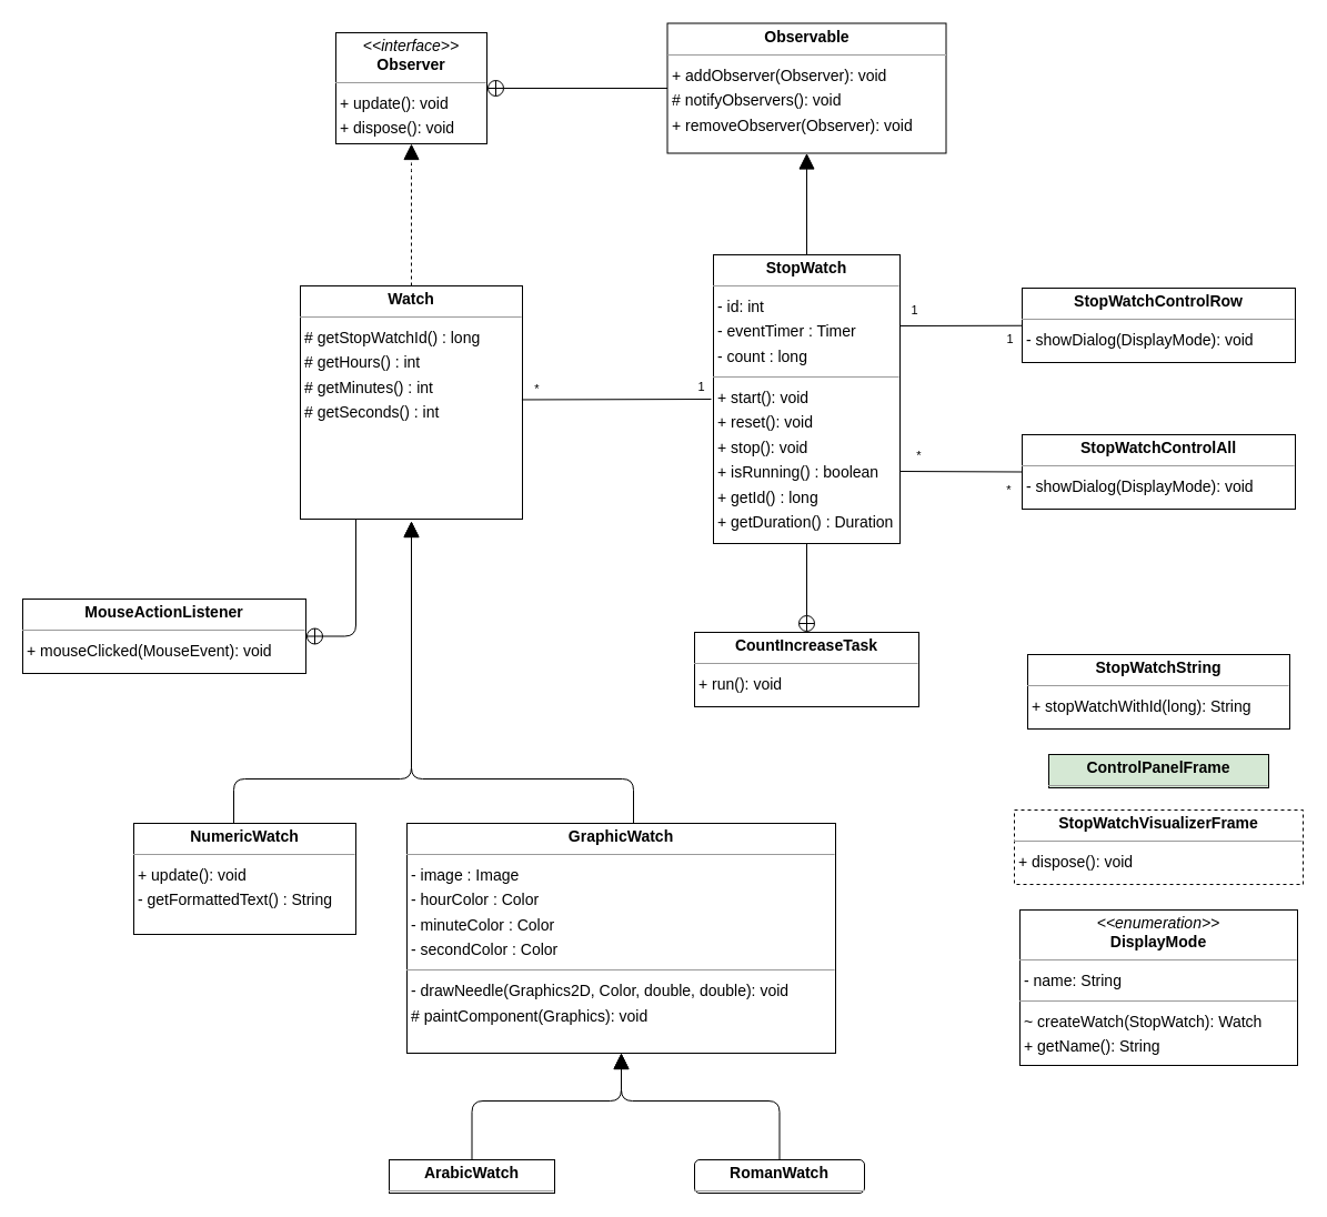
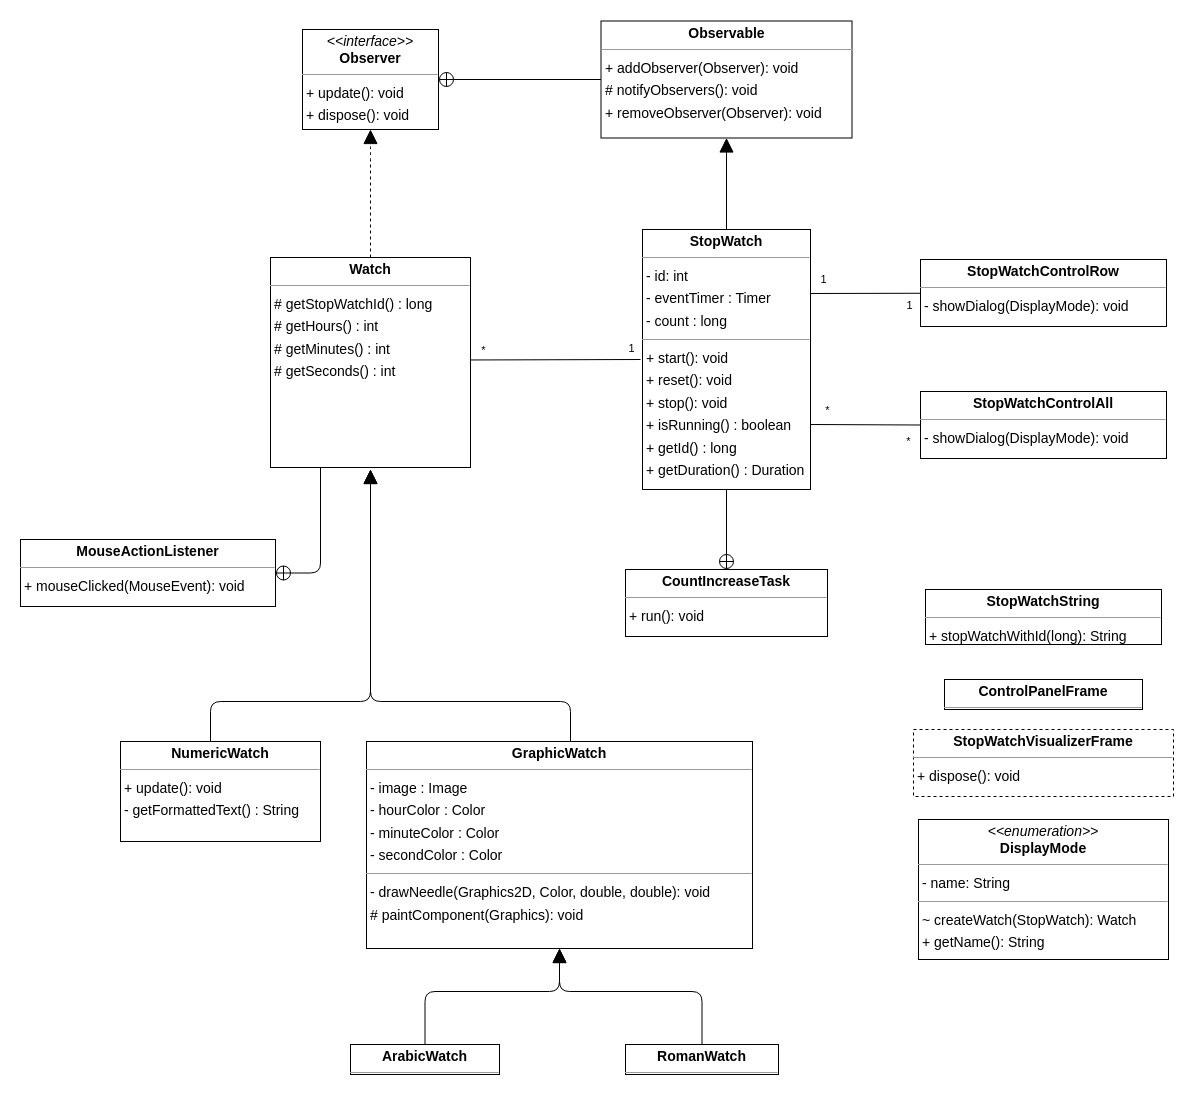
  <mxCell id="0" />
  <mxCell id="1" parent="0" />
  <mxCell id="2" value="&lt;p style=&quot;margin:0px;margin-top:4px;text-align:center;&quot;&gt;&lt;b&gt;ArabicWatch&lt;/b&gt;&lt;/p&gt;&lt;hr size=&quot;1&quot;/&gt;" style="verticalAlign=top;align=left;overflow=fill;fontSize=14;fontFamily=Helvetica;html=1;rounded=0;shadow=0;comic=0;labelBackgroundColor=none;strokeWidth=1;" parent="1" vertex="1"><mxGeometry x="350" y="1044" width="149" height="30" as="geometry" /></mxCell>
- <mxCell id="3" value="&lt;p style=&quot;margin:0px;margin-top:4px;text-align:center;&quot;&gt;&lt;b&gt;ControlPanelFrame&lt;/b&gt;&lt;/p&gt;&lt;hr size=&quot;1&quot;/&gt;" style="verticalAlign=top;align=left;overflow=fill;fontSize=14;fontFamily=Helvetica;html=1;rounded=0;shadow=0;comic=0;labelBackgroundColor=none;strokeWidth=1;fillColor=#d5e8d4;" parent="1" vertex="1"><mxGeometry x="944" y="679" width="198" height="30" as="geometry" /></mxCell>
+ <mxCell id="3" value="&lt;p style=&quot;margin:0px;margin-top:4px;text-align:center;&quot;&gt;&lt;b&gt;ControlPanelFrame&lt;/b&gt;&lt;/p&gt;&lt;hr size=&quot;1&quot;/&gt;" style="verticalAlign=top;align=left;overflow=fill;fontSize=14;fontFamily=Helvetica;html=1;rounded=0;shadow=0;comic=0;labelBackgroundColor=none;strokeWidth=1;" parent="1" vertex="1"><mxGeometry x="944" y="679" width="198" height="30" as="geometry" /></mxCell>
  <mxCell id="4" value="&lt;p style=&quot;margin:0px;margin-top:4px;text-align:center;&quot;&gt;&lt;b&gt;CountIncreaseTask&lt;/b&gt;&lt;/p&gt;&lt;hr size=&quot;1&quot;/&gt;&lt;p style=&quot;margin:0 0 0 4px;line-height:1.6;&quot;&gt;+ run(): void&lt;/p&gt;" style="verticalAlign=top;align=left;overflow=fill;fontSize=14;fontFamily=Helvetica;html=1;rounded=0;shadow=0;comic=0;labelBackgroundColor=none;strokeWidth=1;" parent="1" vertex="1"><mxGeometry x="625" y="569" width="202" height="67" as="geometry" /></mxCell>
  <mxCell id="5" value="&lt;p style=&quot;margin:0px;margin-top:4px;text-align:center;&quot;&gt;&lt;i&gt;&amp;lt;&amp;lt;enumeration&amp;gt;&amp;gt;&lt;/i&gt;&lt;br&gt;&lt;b&gt;DisplayMode&lt;/b&gt;&lt;/p&gt;&lt;hr size=&quot;1&quot;&gt;&lt;p style=&quot;margin:0 0 0 4px;line-height:1.6;&quot;&gt;- name: String&lt;/p&gt;&lt;hr size=&quot;1&quot;&gt;&lt;p style=&quot;margin:0 0 0 4px;line-height:1.6;&quot;&gt;~ createWatch(StopWatch): Watch&lt;br&gt;&lt;/p&gt;&lt;p style=&quot;margin:0 0 0 4px;line-height:1.6;&quot;&gt;+ getName(): String&lt;/p&gt;" style="verticalAlign=top;align=left;overflow=fill;fontSize=14;fontFamily=Helvetica;html=1;rounded=0;shadow=0;comic=0;labelBackgroundColor=none;strokeWidth=1;" parent="1" vertex="1"><mxGeometry x="918" y="819" width="250" height="140" as="geometry" /></mxCell>
  <mxCell id="6" value="&lt;p style=&quot;margin:0px;margin-top:4px;text-align:center;&quot;&gt;&lt;b&gt;GraphicWatch&lt;/b&gt;&lt;/p&gt;&lt;hr size=&quot;1&quot;&gt;&lt;p style=&quot;margin:0 0 0 4px;line-height:1.6;&quot;&gt;- image : Image&lt;/p&gt;&lt;p style=&quot;margin:0 0 0 4px;line-height:1.6;&quot;&gt;- hourColor : Color&lt;/p&gt;&lt;p style=&quot;margin:0 0 0 4px;line-height:1.6;&quot;&gt;- minuteColor : Color&lt;/p&gt;&lt;p style=&quot;margin:0 0 0 4px;line-height:1.6;&quot;&gt;- secondColor : Color&lt;/p&gt;&lt;hr size=&quot;1&quot;&gt;&lt;p style=&quot;margin: 0px 0px 0px 4px; line-height: 1.6;&quot;&gt;- drawNeedle(Graphics2D, Color, double, double): void&lt;br&gt;# paintComponent(Graphics): void&lt;/p&gt;" style="verticalAlign=top;align=left;overflow=fill;fontSize=14;fontFamily=Helvetica;html=1;rounded=0;shadow=0;comic=0;labelBackgroundColor=none;strokeWidth=1;" parent="1" vertex="1"><mxGeometry x="366" y="741" width="386" height="207" as="geometry" /></mxCell>
  <mxCell id="7" value="&lt;p style=&quot;margin:0px;margin-top:4px;text-align:center;&quot;&gt;&lt;b&gt;MouseActionListener&lt;/b&gt;&lt;/p&gt;&lt;hr size=&quot;1&quot;/&gt;&lt;p style=&quot;margin:0 0 0 4px;line-height:1.6;&quot;&gt;+ mouseClicked(MouseEvent): void&lt;/p&gt;" style="verticalAlign=top;align=left;overflow=fill;fontSize=14;fontFamily=Helvetica;html=1;rounded=0;shadow=0;comic=0;labelBackgroundColor=none;strokeWidth=1;" parent="1" vertex="1"><mxGeometry x="20" y="539" width="255" height="67" as="geometry" /></mxCell>
  <mxCell id="8" value="&lt;p style=&quot;margin:0px;margin-top:4px;text-align:center;&quot;&gt;&lt;b&gt;NumericWatch&lt;/b&gt;&lt;/p&gt;&lt;hr size=&quot;1&quot;&gt;&lt;p style=&quot;margin:0 0 0 4px;line-height:1.6;&quot;&gt;+ update(): void&lt;/p&gt;&lt;p style=&quot;margin:0 0 0 4px;line-height:1.6;&quot;&gt;- getFormattedText() : String&lt;/p&gt;" style="verticalAlign=top;align=left;overflow=fill;fontSize=14;fontFamily=Helvetica;html=1;rounded=0;shadow=0;comic=0;labelBackgroundColor=none;strokeWidth=1;" parent="1" vertex="1"><mxGeometry x="120" y="741" width="200" height="100" as="geometry" /></mxCell>
  <mxCell id="9" value="&lt;p style=&quot;margin:0px;margin-top:4px;text-align:center;&quot;&gt;&lt;b&gt;Observable&lt;/b&gt;&lt;/p&gt;&lt;hr size=&quot;1&quot;/&gt;&lt;p style=&quot;margin:0 0 0 4px;line-height:1.6;&quot;&gt;+ addObserver(Observer): void&lt;br/&gt;# notifyObservers(): void&lt;br/&gt;+ removeObserver(Observer): void&lt;/p&gt;" style="verticalAlign=top;align=left;overflow=fill;fontSize=14;fontFamily=Helvetica;html=1;rounded=0;shadow=0;comic=0;labelBackgroundColor=none;strokeWidth=1;" parent="1" vertex="1"><mxGeometry x="600.5" y="20.5" width="251" height="117" as="geometry" /></mxCell>
  <mxCell id="10" value="&lt;p style=&quot;margin:0px;margin-top:4px;text-align:center;&quot;&gt;&lt;i&gt;&amp;lt;&amp;lt;interface&amp;gt;&amp;gt;&lt;/i&gt;&lt;br&gt;&lt;b&gt;Observer&lt;/b&gt;&lt;/p&gt;&lt;hr size=&quot;1&quot;&gt;&lt;p style=&quot;margin:0 0 0 4px;line-height:1.6;&quot;&gt;+ update(): void&lt;/p&gt;&lt;p style=&quot;margin:0 0 0 4px;line-height:1.6;&quot;&gt;+ dispose(): void&lt;br&gt;&lt;/p&gt;" style="verticalAlign=top;align=left;overflow=fill;fontSize=14;fontFamily=Helvetica;html=1;rounded=0;shadow=0;comic=0;labelBackgroundColor=none;strokeWidth=1;" parent="1" vertex="1"><mxGeometry x="302" y="29" width="136" height="100" as="geometry" /></mxCell>
- <mxCell id="11" value="&lt;p style=&quot;margin:0px;margin-top:4px;text-align:center;&quot;&gt;&lt;b&gt;RomanWatch&lt;/b&gt;&lt;/p&gt;&lt;hr size=&quot;1&quot;/&gt;" style="verticalAlign=top;align=left;overflow=fill;fontSize=14;fontFamily=Helvetica;html=1;shadow=0;comic=0;labelBackgroundColor=none;strokeWidth=1;rounded=1;" parent="1" vertex="1"><mxGeometry x="625" y="1044" width="153" height="30" as="geometry" /></mxCell>
+ <mxCell id="11" value="&lt;p style=&quot;margin:0px;margin-top:4px;text-align:center;&quot;&gt;&lt;b&gt;RomanWatch&lt;/b&gt;&lt;/p&gt;&lt;hr size=&quot;1&quot;/&gt;" style="verticalAlign=top;align=left;overflow=fill;fontSize=14;fontFamily=Helvetica;html=1;rounded=0;shadow=0;comic=0;labelBackgroundColor=none;strokeWidth=1;" parent="1" vertex="1"><mxGeometry x="625" y="1044" width="153" height="30" as="geometry" /></mxCell>
  <mxCell id="12" value="&lt;p style=&quot;margin:0px;margin-top:4px;text-align:center;&quot;&gt;&lt;b&gt;StopWatch&lt;/b&gt;&lt;/p&gt;&lt;hr size=&quot;1&quot;&gt;&lt;p style=&quot;margin:0 0 0 4px;line-height:1.6;&quot;&gt;- id: int&lt;/p&gt;&lt;p style=&quot;margin:0 0 0 4px;line-height:1.6;&quot;&gt;- eventTimer : Timer&lt;/p&gt;&lt;p style=&quot;margin:0 0 0 4px;line-height:1.6;&quot;&gt;- count : long&lt;/p&gt;&lt;hr size=&quot;1&quot;&gt;&lt;p style=&quot;margin:0 0 0 4px;line-height:1.6;&quot;&gt;+ start(): void&lt;br&gt;+ reset(): void&lt;br&gt;+ stop(): void&lt;/p&gt;&lt;p style=&quot;margin:0 0 0 4px;line-height:1.6;&quot;&gt;+ isRunning() : boolean&lt;/p&gt;&lt;p style=&quot;margin:0 0 0 4px;line-height:1.6;&quot;&gt;+ getId() : long&lt;/p&gt;&lt;p style=&quot;margin:0 0 0 4px;line-height:1.6;&quot;&gt;+ getDuration() : Duration&lt;/p&gt;" style="verticalAlign=top;align=left;overflow=fill;fontSize=14;fontFamily=Helvetica;html=1;rounded=0;shadow=0;comic=0;labelBackgroundColor=none;strokeWidth=1;" parent="1" vertex="1"><mxGeometry x="642" y="229" width="168" height="260" as="geometry" /></mxCell>
  <mxCell id="13" value="&lt;p style=&quot;margin:0px;margin-top:4px;text-align:center;&quot;&gt;&lt;b&gt;StopWatchControlAll&lt;/b&gt;&lt;/p&gt;&lt;hr size=&quot;1&quot;/&gt;&lt;p style=&quot;margin:0 0 0 4px;line-height:1.6;&quot;&gt;- showDialog(DisplayMode): void&lt;/p&gt;" style="verticalAlign=top;align=left;overflow=fill;fontSize=14;fontFamily=Helvetica;html=1;rounded=0;shadow=0;comic=0;labelBackgroundColor=none;strokeWidth=1;" parent="1" vertex="1"><mxGeometry x="920" y="391" width="246" height="67" as="geometry" /></mxCell>
  <mxCell id="14" value="&lt;p style=&quot;margin:0px;margin-top:4px;text-align:center;&quot;&gt;&lt;b&gt;StopWatchControlRow&lt;/b&gt;&lt;/p&gt;&lt;hr size=&quot;1&quot;/&gt;&lt;p style=&quot;margin:0 0 0 4px;line-height:1.6;&quot;&gt;- showDialog(DisplayMode): void&lt;/p&gt;" style="verticalAlign=top;align=left;overflow=fill;fontSize=14;fontFamily=Helvetica;html=1;rounded=0;shadow=0;comic=0;labelBackgroundColor=none;strokeWidth=1;" parent="1" vertex="1"><mxGeometry x="920" y="259" width="246" height="67" as="geometry" /></mxCell>
- <mxCell id="15" value="&lt;p style=&quot;margin:0px;margin-top:4px;text-align:center;&quot;&gt;&lt;b&gt;StopWatchString&lt;/b&gt;&lt;/p&gt;&lt;hr size=&quot;1&quot;/&gt;&lt;p style=&quot;margin:0 0 0 4px;line-height:1.6;&quot;&gt;+ stopWatchWithId(long): String&lt;/p&gt;" style="verticalAlign=top;align=left;overflow=fill;fontSize=14;fontFamily=Helvetica;html=1;rounded=0;shadow=0;comic=0;labelBackgroundColor=none;strokeWidth=1;" parent="1" vertex="1"><mxGeometry x="925" y="589" width="236" height="67" as="geometry" /></mxCell>
+ <mxCell id="15" value="&lt;p style=&quot;margin:0px;margin-top:4px;text-align:center;&quot;&gt;&lt;b&gt;StopWatchString&lt;/b&gt;&lt;/p&gt;&lt;hr size=&quot;1&quot;/&gt;&lt;p style=&quot;margin:0 0 0 4px;line-height:1.6;&quot;&gt;+ stopWatchWithId(long): String&lt;/p&gt;" style="verticalAlign=top;align=left;overflow=fill;fontSize=14;fontFamily=Helvetica;html=1;rounded=0;shadow=0;comic=0;labelBackgroundColor=none;strokeWidth=1;" parent="1" vertex="1"><mxGeometry x="925" y="589" width="236" height="55" as="geometry" /></mxCell>
  <mxCell id="16" value="&lt;p style=&quot;margin:0px;margin-top:4px;text-align:center;&quot;&gt;&lt;b&gt;StopWatchVisualizerFrame&lt;/b&gt;&lt;/p&gt;&lt;hr size=&quot;1&quot;/&gt;&lt;p style=&quot;margin:0 0 0 4px;line-height:1.6;&quot;&gt;+ dispose(): void&lt;/p&gt;" style="verticalAlign=top;align=left;overflow=fill;fontSize=14;fontFamily=Helvetica;html=1;rounded=0;shadow=0;comic=0;labelBackgroundColor=none;strokeWidth=1;dashed=1;" parent="1" vertex="1"><mxGeometry x="913" y="729" width="260" height="67" as="geometry" /></mxCell>
  <mxCell id="17" value="&lt;p style=&quot;margin:0px;margin-top:4px;text-align:center;&quot;&gt;&lt;b&gt;Watch&lt;/b&gt;&lt;/p&gt;&lt;hr size=&quot;1&quot;&gt;&lt;p style=&quot;margin:0 0 0 4px;line-height:1.6;&quot;&gt;&lt;span style=&quot;background-color: initial;&quot;&gt;# getStopWatchId() : long&lt;/span&gt;&lt;/p&gt;&lt;p style=&quot;margin:0 0 0 4px;line-height:1.6;&quot;&gt;&lt;span style=&quot;background-color: initial;&quot;&gt;# getHours() : int&lt;/span&gt;&lt;br&gt;&lt;/p&gt;&lt;p style=&quot;margin:0 0 0 4px;line-height:1.6;&quot;&gt;# getMinutes() : int&lt;/p&gt;&lt;p style=&quot;margin:0 0 0 4px;line-height:1.6;&quot;&gt;# getSeconds() : int&lt;/p&gt;" style="verticalAlign=top;align=left;overflow=fill;fontSize=14;fontFamily=Helvetica;html=1;rounded=0;shadow=0;comic=0;labelBackgroundColor=none;strokeWidth=1;" parent="1" vertex="1"><mxGeometry x="270" y="257" width="200" height="210" as="geometry" /></mxCell>
  <mxCell id="18" value="" style="html=1;rounded=1;edgeStyle=orthogonalEdgeStyle;dashed=0;startArrow=none;endArrow=block;endSize=12;exitX=0.500;exitY=0.001;exitDx=0;exitDy=0;entryX=0.500;entryY=1.000;entryDx=0;entryDy=0;" parent="1" source="2" target="6" edge="1"><mxGeometry width="50" height="50" relative="1" as="geometry"><Array as="points"><mxPoint x="424" y="991" /><mxPoint x="559" y="991" /></Array></mxGeometry></mxCell>
  <mxCell id="19" value="" style="html=1;rounded=1;edgeStyle=orthogonalEdgeStyle;dashed=0;startArrow=circlePlus;startFill=0;endArrow=none;" parent="1" source="4" target="12" edge="1"><mxGeometry width="50" height="50" relative="1" as="geometry"><Array as="points" /></mxGeometry></mxCell>
  <mxCell id="20" value="" style="html=1;rounded=1;edgeStyle=orthogonalEdgeStyle;dashed=0;startArrow=none;endArrow=block;endSize=12;" parent="1" source="6" edge="1"><mxGeometry width="50" height="50" relative="1" as="geometry"><Array as="points"><mxPoint x="570" y="701" /><mxPoint x="370" y="701" /></Array><mxPoint x="570" y="741" as="sourcePoint" /><mxPoint x="370" y="469" as="targetPoint" /></mxGeometry></mxCell>
  <mxCell id="21" value="" style="html=1;rounded=1;edgeStyle=orthogonalEdgeStyle;dashed=0;startArrow=circlePlus;startFill=0;endArrow=none;entryX=0.25;entryY=1;entryDx=0;entryDy=0;" parent="1" source="7" target="17" edge="1"><mxGeometry width="50" height="50" relative="1" as="geometry"><Array as="points"><mxPoint x="320" y="573" /></Array></mxGeometry></mxCell>
  <mxCell id="22" value="" style="html=1;rounded=1;edgeStyle=orthogonalEdgeStyle;dashed=0;startArrow=none;endArrow=block;endSize=12;" parent="1" source="8" edge="1"><mxGeometry width="50" height="50" relative="1" as="geometry"><Array as="points"><mxPoint x="210" y="701" /><mxPoint x="370" y="701" /></Array><mxPoint x="370" y="469" as="targetPoint" /></mxGeometry></mxCell>
  <mxCell id="23" value="" style="html=1;rounded=1;edgeStyle=orthogonalEdgeStyle;dashed=0;startArrow=circlePlus;startFill=0;endArrow=none;entryX=0;entryY=0.5;entryDx=0;entryDy=0;" parent="1" source="10" target="9" edge="1"><mxGeometry width="50" height="50" relative="1" as="geometry"><Array as="points" /></mxGeometry></mxCell>
  <mxCell id="24" value="" style="html=1;rounded=1;edgeStyle=orthogonalEdgeStyle;dashed=0;startArrow=none;endArrow=block;endSize=12;entryX=0.500;entryY=1.000;entryDx=0;entryDy=0;" parent="1" source="11" target="6" edge="1"><mxGeometry width="50" height="50" relative="1" as="geometry"><Array as="points"><mxPoint x="702" y="991" /><mxPoint x="559" y="991" /></Array><mxPoint x="656" y="1059" as="sourcePoint" /></mxGeometry></mxCell>
  <mxCell id="25" value="" style="html=1;rounded=1;edgeStyle=orthogonalEdgeStyle;dashed=0;startArrow=none;endArrow=block;endSize=12;" parent="1" source="12" target="9" edge="1"><mxGeometry width="50" height="50" relative="1" as="geometry"><Array as="points"><mxPoint x="719" y="116" /><mxPoint x="715" y="116" /></Array></mxGeometry></mxCell>
  <mxCell id="26" value="" style="html=1;rounded=1;edgeStyle=orthogonalEdgeStyle;dashed=1;startArrow=none;endArrow=block;endSize=12;exitX=0.5;exitY=0;exitDx=0;exitDy=0;entryX=0.5;entryY=1;entryDx=0;entryDy=0;" parent="1" source="17" target="10" edge="1"><mxGeometry width="50" height="50" relative="1" as="geometry"><Array as="points"><mxPoint x="370" y="149" /><mxPoint x="370" y="149" /></Array></mxGeometry></mxCell>
  <mxCell id="27" style="edgeStyle=orthogonalEdgeStyle;rounded=0;orthogonalLoop=1;jettySize=auto;html=1;exitX=0.5;exitY=1;exitDx=0;exitDy=0;" parent="1" source="11" target="11" edge="1"><mxGeometry relative="1" as="geometry" /></mxCell>
  <mxCell id="28" value="" style="endArrow=none;html=1;rounded=0;exitX=0.997;exitY=0.488;exitDx=0;exitDy=0;exitPerimeter=0;" parent="1" source="17" edge="1"><mxGeometry width="50" height="50" relative="1" as="geometry"><mxPoint x="580" y="359" as="sourcePoint" /><mxPoint x="640" y="359" as="targetPoint" /><Array as="points" /></mxGeometry></mxCell>
  <mxCell id="29" value="1" style="edgeLabel;html=1;align=center;verticalAlign=middle;resizable=0;points=[];" parent="28" vertex="1" connectable="0"><mxGeometry x="0.816" relative="1" as="geometry"><mxPoint x="6" y="-12" as="offset" /></mxGeometry></mxCell>
  <mxCell id="30" value="*" style="edgeLabel;html=1;align=center;verticalAlign=middle;resizable=0;points=[];" parent="28" vertex="1" connectable="0"><mxGeometry x="-0.846" relative="1" as="geometry"><mxPoint y="-10" as="offset" /></mxGeometry></mxCell>
  <mxCell id="31" value="" style="endArrow=none;html=1;rounded=0;" parent="1" target="14" edge="1"><mxGeometry width="50" height="50" relative="1" as="geometry"><mxPoint x="810" y="293" as="sourcePoint" /><mxPoint x="910" y="489" as="targetPoint" /></mxGeometry></mxCell>
  <mxCell id="32" value="1" style="edgeLabel;html=1;align=center;verticalAlign=middle;resizable=0;points=[];" parent="31" vertex="1" connectable="0"><mxGeometry x="-0.788" y="-1" relative="1" as="geometry"><mxPoint y="-15" as="offset" /></mxGeometry></mxCell>
  <mxCell id="33" value="1" style="edgeLabel;html=1;align=center;verticalAlign=middle;resizable=0;points=[];" parent="31" vertex="1" connectable="0"><mxGeometry x="0.655" relative="1" as="geometry"><mxPoint x="8" y="12" as="offset" /></mxGeometry></mxCell>
  <mxCell id="34" value="" style="endArrow=none;html=1;rounded=0;entryX=0;entryY=0.5;entryDx=0;entryDy=0;exitX=1;exitY=0.75;exitDx=0;exitDy=0;" parent="1" source="12" target="13" edge="1"><mxGeometry width="50" height="50" relative="1" as="geometry"><mxPoint x="840" y="434" as="sourcePoint" /><mxPoint x="920" y="429.004" as="targetPoint" /></mxGeometry></mxCell>
  <mxCell id="35" value="*" style="edgeLabel;html=1;align=center;verticalAlign=middle;resizable=0;points=[];" parent="34" vertex="1" connectable="0"><mxGeometry x="-0.751" y="-3" relative="1" as="geometry"><mxPoint x="3" y="-18" as="offset" /></mxGeometry></mxCell>
  <mxCell id="36" value="*" style="edgeLabel;html=1;align=center;verticalAlign=middle;resizable=0;points=[];" parent="34" vertex="1" connectable="0"><mxGeometry x="0.763" y="2" relative="1" as="geometry"><mxPoint y="18" as="offset" /></mxGeometry></mxCell>
